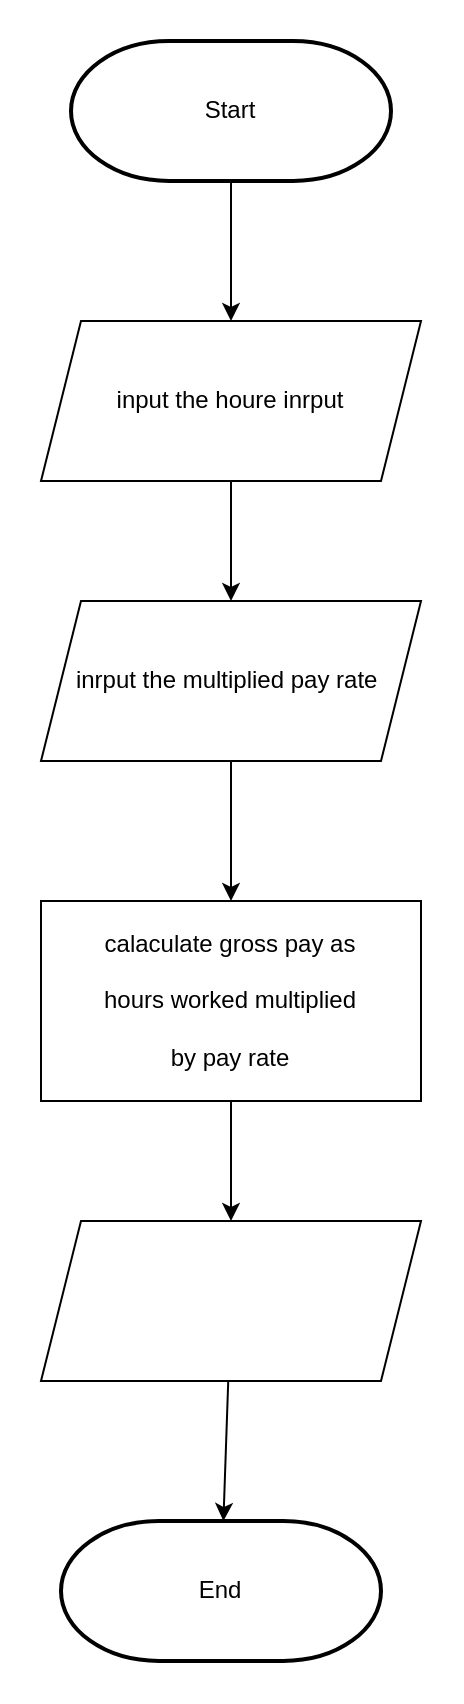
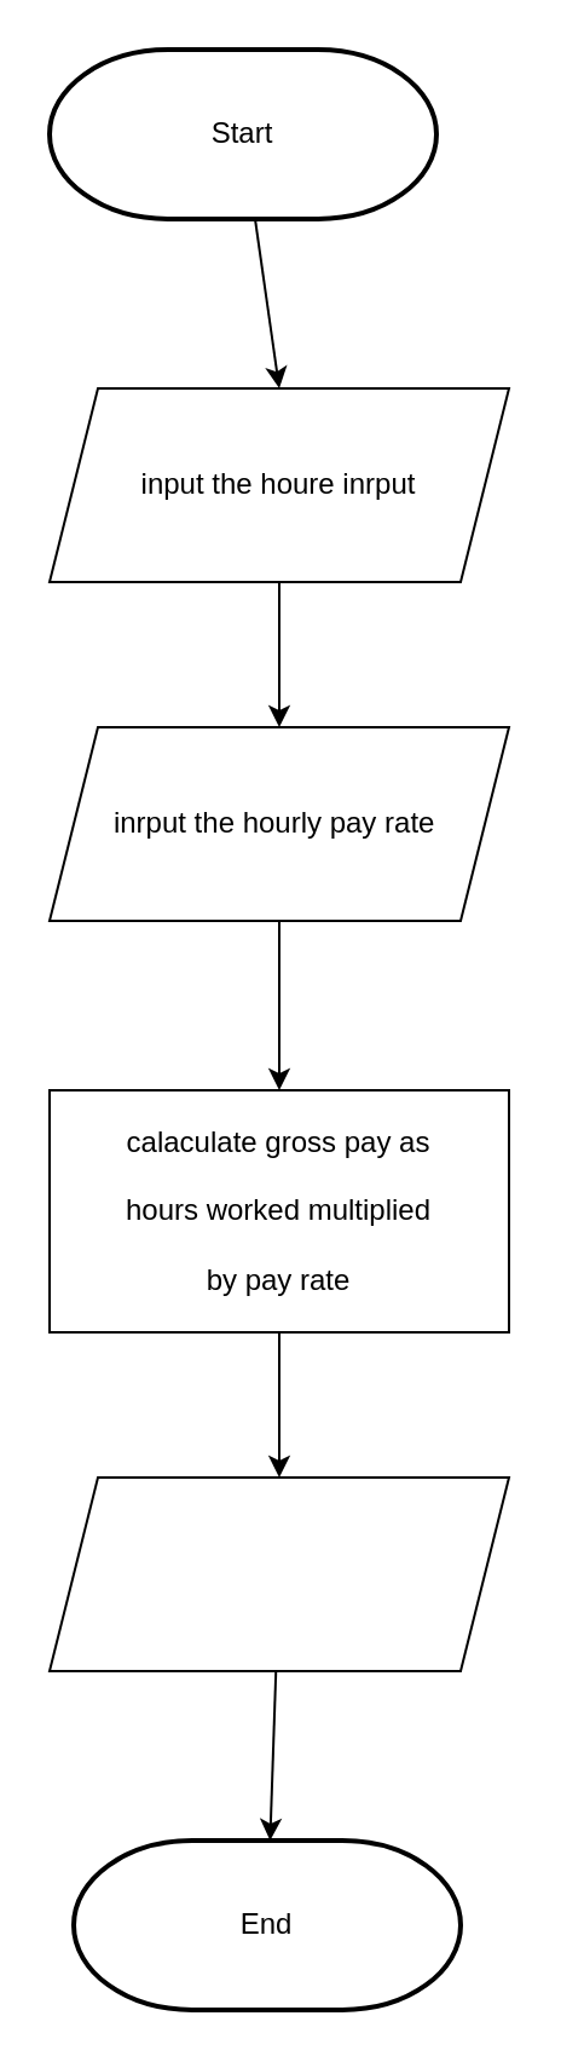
  <mxCell id="0" />
  <mxCell id="1" parent="0" />
  <mxCell id="2" style="edgeStyle=none;html=1;entryX=0.5;entryY=0;entryDx=0;entryDy=0;" edge="1" parent="1" source="3"><mxGeometry relative="1" as="geometry"><mxPoint x="115" y="160" as="targetPoint" /></mxGeometry></mxCell>
- <mxCell id="3" value="Start" style="strokeWidth=2;html=1;shape=mxgraph.flowchart.terminator;whiteSpace=wrap;" vertex="1" parent="1"><mxGeometry x="35" y="20" width="160" height="70" as="geometry" /></mxCell>
+ <mxCell id="3" value="Start" style="strokeWidth=2;html=1;shape=mxgraph.flowchart.terminator;whiteSpace=wrap;" vertex="1" parent="1"><mxGeometry x="20" y="20" width="160" height="70" as="geometry" /></mxCell>
  <mxCell id="4" style="edgeStyle=none;html=1;" edge="1" parent="1" source="5"><mxGeometry relative="1" as="geometry"><mxPoint x="115" y="300" as="targetPoint" /></mxGeometry></mxCell>
  <mxCell id="5" value="input the houre inrput" style="shape=parallelogram;perimeter=parallelogramPerimeter;whiteSpace=wrap;html=1;fixedSize=1;" vertex="1" parent="1"><mxGeometry x="20" y="160" width="190" height="80" as="geometry" /></mxCell>
  <mxCell id="6" value="" style="edgeStyle=none;html=1;" edge="1" parent="1" source="7" target="9"><mxGeometry relative="1" as="geometry" /></mxCell>
- <mxCell id="7" value="inrput the multiplied pay rate&amp;nbsp;" style="shape=parallelogram;perimeter=parallelogramPerimeter;whiteSpace=wrap;html=1;fixedSize=1;" vertex="1" parent="1"><mxGeometry x="20" y="300" width="190" height="80" as="geometry" /></mxCell>
+ <mxCell id="7" value="inrput the hourly pay rate&amp;nbsp;" style="shape=parallelogram;perimeter=parallelogramPerimeter;whiteSpace=wrap;html=1;fixedSize=1;" vertex="1" parent="1"><mxGeometry x="20" y="300" width="190" height="80" as="geometry" /></mxCell>
  <mxCell id="8" style="edgeStyle=none;html=1;" edge="1" parent="1" source="9" target="11"><mxGeometry relative="1" as="geometry" /></mxCell>
  <mxCell id="9" value="calaculate gross pay as&lt;br&gt;&lt;br&gt;hours worked multiplied&lt;br&gt;&lt;br&gt;by pay rate" style="whiteSpace=wrap;html=1;" vertex="1" parent="1"><mxGeometry x="20" y="450" width="190" height="100" as="geometry" /></mxCell>
  <mxCell id="10" style="edgeStyle=none;html=1;" edge="1" parent="1" source="11" target="12"><mxGeometry relative="1" as="geometry" /></mxCell>
  <mxCell id="11" value="" style="shape=parallelogram;perimeter=parallelogramPerimeter;whiteSpace=wrap;html=1;fixedSize=1;" vertex="1" parent="1"><mxGeometry x="20" y="610" width="190" height="80" as="geometry" /></mxCell>
  <mxCell id="12" value="End" style="strokeWidth=2;html=1;shape=mxgraph.flowchart.terminator;whiteSpace=wrap;" vertex="1" parent="1"><mxGeometry x="30" y="760" width="160" height="70" as="geometry" /></mxCell>
